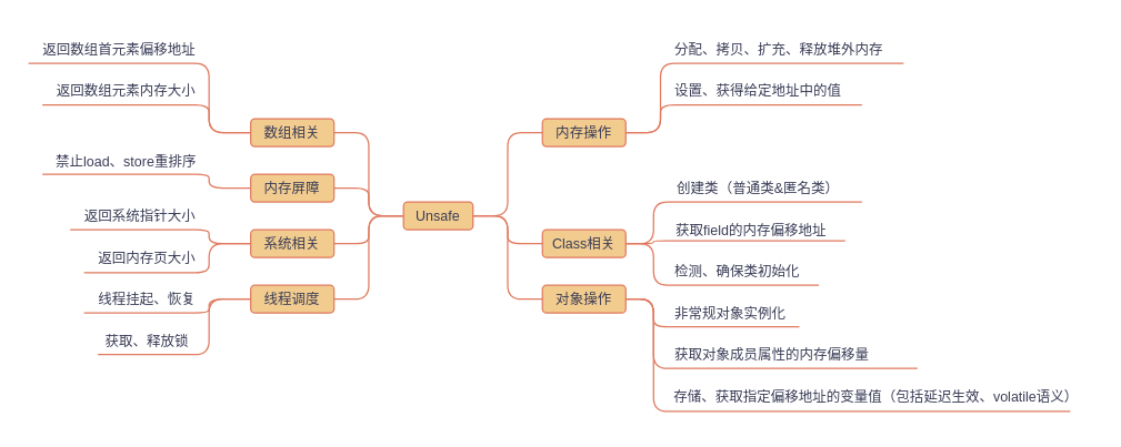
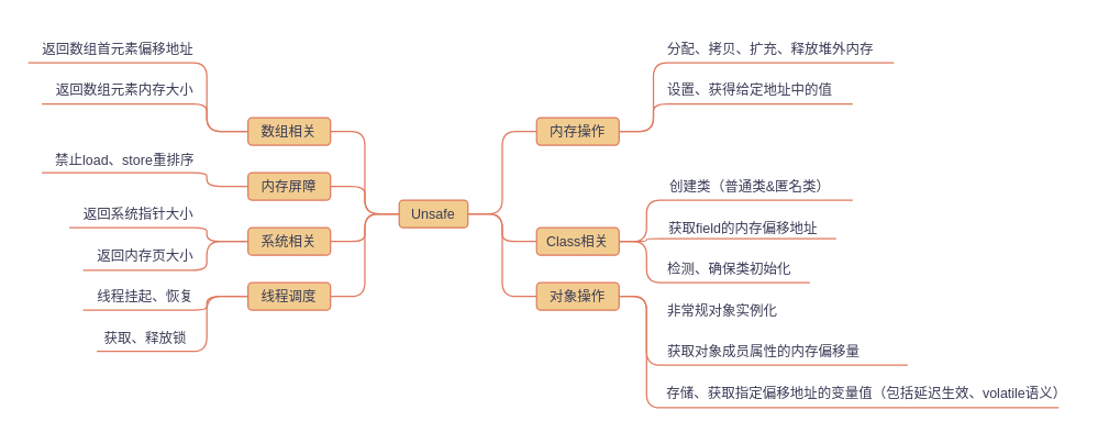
  <mxCell id="0" />
  <mxCell id="1" parent="0" />
  <mxCell id="2" style="edgeStyle=orthogonalEdgeStyle;rounded=1;orthogonalLoop=1;jettySize=auto;html=1;exitX=0;exitY=0.5;exitDx=0;exitDy=0;entryX=1;entryY=0.5;entryDx=0;entryDy=0;endArrow=none;endFill=0;labelBackgroundColor=#F4F1DE;strokeColor=#E07A5F;fontColor=#393C56;fontSize=10;" parent="1" source="9" target="12" edge="1"><mxGeometry relative="1" as="geometry" /></mxCell>
  <mxCell id="3" style="edgeStyle=orthogonalEdgeStyle;rounded=1;orthogonalLoop=1;jettySize=auto;html=1;exitX=0;exitY=0.5;exitDx=0;exitDy=0;entryX=1;entryY=0.5;entryDx=0;entryDy=0;endArrow=none;endFill=0;labelBackgroundColor=#F4F1DE;strokeColor=#E07A5F;fontColor=#393C56;fontSize=10;" parent="1" source="9" target="14" edge="1"><mxGeometry relative="1" as="geometry" /></mxCell>
  <mxCell id="4" style="edgeStyle=orthogonalEdgeStyle;rounded=1;orthogonalLoop=1;jettySize=auto;html=1;exitX=0;exitY=0.5;exitDx=0;exitDy=0;entryX=1;entryY=0.5;entryDx=0;entryDy=0;endArrow=none;endFill=0;labelBackgroundColor=#F4F1DE;strokeColor=#E07A5F;fontColor=#393C56;fontSize=10;" parent="1" source="9" target="17" edge="1"><mxGeometry relative="1" as="geometry" /></mxCell>
  <mxCell id="5" style="edgeStyle=orthogonalEdgeStyle;rounded=1;orthogonalLoop=1;jettySize=auto;html=1;exitX=0;exitY=0.5;exitDx=0;exitDy=0;entryX=1;entryY=0.5;entryDx=0;entryDy=0;endArrow=none;endFill=0;labelBackgroundColor=#F4F1DE;strokeColor=#E07A5F;fontColor=#393C56;fontSize=10;" parent="1" source="9" target="20" edge="1"><mxGeometry relative="1" as="geometry" /></mxCell>
  <mxCell id="6" style="edgeStyle=orthogonalEdgeStyle;rounded=1;orthogonalLoop=1;jettySize=auto;html=1;exitX=1;exitY=0.5;exitDx=0;exitDy=0;entryX=0;entryY=0.5;entryDx=0;entryDy=0;endArrow=none;endFill=0;labelBackgroundColor=#F4F1DE;strokeColor=#E07A5F;fontColor=#393C56;fontSize=10;" parent="1" source="9" target="22" edge="1"><mxGeometry relative="1" as="geometry" /></mxCell>
  <mxCell id="7" style="edgeStyle=orthogonalEdgeStyle;rounded=1;orthogonalLoop=1;jettySize=auto;html=1;exitX=1;exitY=0.5;exitDx=0;exitDy=0;entryX=0;entryY=0.5;entryDx=0;entryDy=0;endArrow=none;endFill=0;labelBackgroundColor=#F4F1DE;strokeColor=#E07A5F;fontColor=#393C56;fontSize=10;" parent="1" source="9" target="26" edge="1"><mxGeometry relative="1" as="geometry" /></mxCell>
  <mxCell id="8" style="edgeStyle=orthogonalEdgeStyle;rounded=1;orthogonalLoop=1;jettySize=auto;html=1;exitX=1;exitY=0.5;exitDx=0;exitDy=0;entryX=0;entryY=0.5;entryDx=0;entryDy=0;endArrow=none;endFill=0;labelBackgroundColor=#F4F1DE;strokeColor=#E07A5F;fontColor=#393C56;fontSize=10;" parent="1" source="9" target="28" edge="1"><mxGeometry relative="1" as="geometry" /></mxCell>
  <mxCell id="9" value="Unsafe" style="rounded=1;whiteSpace=wrap;html=1;fillColor=#F2CC8F;strokeColor=#E07A5F;fontColor=#393C56;fontSize=10;" parent="1" vertex="1"><mxGeometry x="290" y="145" width="50" height="20" as="geometry" /></mxCell>
  <mxCell id="10" style="edgeStyle=orthogonalEdgeStyle;curved=0;rounded=1;sketch=0;orthogonalLoop=1;jettySize=auto;html=1;exitX=0;exitY=0.5;exitDx=0;exitDy=0;endArrow=none;endFill=0;labelBackgroundColor=#F4F1DE;strokeColor=#E07A5F;fontColor=#393C56;fontSize=10;" parent="1" source="12" edge="1"><mxGeometry relative="1" as="geometry"><mxPoint x="30" y="75" as="targetPoint" /><Array as="points"><mxPoint x="150" y="95" /><mxPoint x="150" y="75" /></Array></mxGeometry></mxCell>
  <mxCell id="11" style="edgeStyle=orthogonalEdgeStyle;curved=0;rounded=1;sketch=0;orthogonalLoop=1;jettySize=auto;html=1;exitX=0;exitY=0.5;exitDx=0;exitDy=0;endArrow=none;endFill=0;labelBackgroundColor=#F4F1DE;strokeColor=#E07A5F;fontColor=#393C56;fontSize=10;" parent="1" source="12" edge="1"><mxGeometry relative="1" as="geometry"><mxPoint x="20" y="45" as="targetPoint" /><Array as="points"><mxPoint x="150" y="95" /><mxPoint x="150" y="45" /></Array></mxGeometry></mxCell>
  <mxCell id="12" value="数组相关" style="rounded=1;whiteSpace=wrap;html=1;fillColor=#F2CC8F;strokeColor=#E07A5F;fontColor=#393C56;fontSize=10;" parent="1" vertex="1"><mxGeometry x="180" y="85" width="60" height="20" as="geometry" /></mxCell>
  <mxCell id="13" style="edgeStyle=orthogonalEdgeStyle;curved=0;rounded=1;sketch=0;orthogonalLoop=1;jettySize=auto;html=1;exitX=0;exitY=0.5;exitDx=0;exitDy=0;endArrow=none;endFill=0;labelBackgroundColor=#F4F1DE;strokeColor=#E07A5F;fontColor=#393C56;fontSize=10;" parent="1" source="14" edge="1"><mxGeometry relative="1" as="geometry"><mxPoint x="30" y="125" as="targetPoint" /><Array as="points"><mxPoint x="150" y="135" /><mxPoint x="150" y="125" /></Array></mxGeometry></mxCell>
  <mxCell id="14" value="内存屏障" style="rounded=1;whiteSpace=wrap;html=1;fillColor=#F2CC8F;strokeColor=#E07A5F;fontColor=#393C56;fontSize=10;" parent="1" vertex="1"><mxGeometry x="180" y="125" width="60" height="20" as="geometry" /></mxCell>
  <mxCell id="15" style="edgeStyle=orthogonalEdgeStyle;curved=0;rounded=1;sketch=0;orthogonalLoop=1;jettySize=auto;html=1;exitX=0;exitY=0.5;exitDx=0;exitDy=0;endArrow=none;endFill=0;labelBackgroundColor=#F4F1DE;strokeColor=#E07A5F;fontColor=#393C56;fontSize=10;" parent="1" source="17" edge="1"><mxGeometry relative="1" as="geometry"><mxPoint x="50" y="165" as="targetPoint" /><Array as="points"><mxPoint x="150" y="175" /><mxPoint x="150" y="165" /></Array></mxGeometry></mxCell>
  <mxCell id="16" style="edgeStyle=orthogonalEdgeStyle;curved=0;rounded=1;sketch=0;orthogonalLoop=1;jettySize=auto;html=1;exitX=0;exitY=0.5;exitDx=0;exitDy=0;endArrow=none;endFill=0;labelBackgroundColor=#F4F1DE;strokeColor=#E07A5F;fontColor=#393C56;fontSize=10;" parent="1" source="17" edge="1"><mxGeometry relative="1" as="geometry"><mxPoint x="60" y="196" as="targetPoint" /><Array as="points"><mxPoint x="150" y="175" /><mxPoint x="150" y="196" /></Array></mxGeometry></mxCell>
  <mxCell id="17" value="系统相关" style="rounded=1;whiteSpace=wrap;html=1;fillColor=#F2CC8F;strokeColor=#E07A5F;fontColor=#393C56;fontSize=10;" parent="1" vertex="1"><mxGeometry x="180" y="165" width="60" height="20" as="geometry" /></mxCell>
  <mxCell id="18" style="edgeStyle=orthogonalEdgeStyle;curved=0;rounded=1;sketch=0;orthogonalLoop=1;jettySize=auto;html=1;exitX=0;exitY=0.5;exitDx=0;exitDy=0;endArrow=none;endFill=0;labelBackgroundColor=#F4F1DE;strokeColor=#E07A5F;fontColor=#393C56;fontSize=10;" parent="1" source="20" edge="1"><mxGeometry relative="1" as="geometry"><mxPoint x="60" y="225" as="targetPoint" /><Array as="points"><mxPoint x="150" y="215" /><mxPoint x="150" y="225" /></Array></mxGeometry></mxCell>
  <mxCell id="19" style="edgeStyle=orthogonalEdgeStyle;curved=0;rounded=1;sketch=0;orthogonalLoop=1;jettySize=auto;html=1;exitX=0;exitY=0.5;exitDx=0;exitDy=0;endArrow=none;endFill=0;labelBackgroundColor=#F4F1DE;strokeColor=#E07A5F;fontColor=#393C56;fontSize=10;" parent="1" source="20" edge="1"><mxGeometry relative="1" as="geometry"><mxPoint x="70" y="255" as="targetPoint" /><Array as="points"><mxPoint x="150" y="215" /><mxPoint x="150" y="255" /></Array></mxGeometry></mxCell>
  <mxCell id="20" value="线程调度" style="rounded=1;whiteSpace=wrap;html=1;fillColor=#F2CC8F;strokeColor=#E07A5F;fontColor=#393C56;fontSize=10;" parent="1" vertex="1"><mxGeometry x="180" y="205" width="60" height="20" as="geometry" /></mxCell>
  <mxCell id="21" style="edgeStyle=orthogonalEdgeStyle;curved=0;rounded=1;sketch=0;orthogonalLoop=1;jettySize=auto;html=1;exitX=1;exitY=0.5;exitDx=0;exitDy=0;endArrow=none;endFill=0;labelBackgroundColor=#F4F1DE;strokeColor=#E07A5F;fontColor=#393C56;fontSize=10;" parent="1" source="22" edge="1"><mxGeometry relative="1" as="geometry"><mxPoint x="650" y="45" as="targetPoint" /><Array as="points"><mxPoint x="475" y="95" /><mxPoint x="475" y="45" /><mxPoint x="500" y="45" /></Array></mxGeometry></mxCell>
  <mxCell id="22" value="内存操作" style="rounded=1;whiteSpace=wrap;html=1;fillColor=#F2CC8F;strokeColor=#E07A5F;fontColor=#393C56;fontSize=10;" parent="1" vertex="1"><mxGeometry x="390" y="85" width="60" height="20" as="geometry" /></mxCell>
  <mxCell id="23" style="edgeStyle=orthogonalEdgeStyle;curved=0;rounded=1;sketch=0;orthogonalLoop=1;jettySize=auto;html=1;exitX=1;exitY=0.5;exitDx=0;exitDy=0;endArrow=none;endFill=0;labelBackgroundColor=#F4F1DE;strokeColor=#E07A5F;fontColor=#393C56;fontSize=10;" parent="1" source="26" edge="1"><mxGeometry relative="1" as="geometry"><mxPoint x="620" y="145" as="targetPoint" /><Array as="points"><mxPoint x="470" y="175" /><mxPoint x="470" y="145" /><mxPoint x="620" y="145" /></Array></mxGeometry></mxCell>
  <mxCell id="24" style="edgeStyle=orthogonalEdgeStyle;curved=0;rounded=1;sketch=0;orthogonalLoop=1;jettySize=auto;html=1;exitX=1;exitY=0.5;exitDx=0;exitDy=0;endArrow=none;endFill=0;labelBackgroundColor=#F4F1DE;strokeColor=#E07A5F;fontColor=#393C56;fontSize=10;entryX=1.023;entryY=0.767;entryDx=0;entryDy=0;entryPerimeter=0;" parent="1" source="26" edge="1" target="33"><mxGeometry relative="1" as="geometry"><mxPoint x="640" y="175" as="targetPoint" /></mxGeometry></mxCell>
  <mxCell id="25" style="edgeStyle=orthogonalEdgeStyle;curved=0;rounded=1;sketch=0;orthogonalLoop=1;jettySize=auto;html=1;exitX=1;exitY=0.5;exitDx=0;exitDy=0;endArrow=none;endFill=0;labelBackgroundColor=#F4F1DE;strokeColor=#E07A5F;fontColor=#393C56;fontSize=10;entryX=1.036;entryY=0.833;entryDx=0;entryDy=0;entryPerimeter=0;" parent="1" source="26" edge="1" target="34"><mxGeometry relative="1" as="geometry"><mxPoint x="620" y="205" as="targetPoint" /><Array as="points"><mxPoint x="470" y="175" /><mxPoint x="470" y="205" /></Array></mxGeometry></mxCell>
  <mxCell id="26" value="Class相关" style="rounded=1;whiteSpace=wrap;html=1;fillColor=#F2CC8F;strokeColor=#E07A5F;fontColor=#393C56;fontSize=10;" parent="1" vertex="1"><mxGeometry x="390" y="165" width="60" height="20" as="geometry" /></mxCell>
- <mxCell id="27" style="edgeStyle=orthogonalEdgeStyle;curved=0;rounded=1;sketch=0;orthogonalLoop=1;jettySize=auto;html=1;exitX=1;exitY=0.5;exitDx=0;exitDy=0;endArrow=none;endFill=0;labelBackgroundColor=#F4F1DE;strokeColor=#E07A5F;fontColor=#393C56;fontSize=10;entryX=1;entryY=0.833;entryDx=0;entryDy=0;entryPerimeter=0;" parent="1" source="28" edge="1" target="38"><mxGeometry relative="1" as="geometry"><mxPoint x="600" y="235" as="targetPoint" /><Array as="points"><mxPoint x="470" y="215" /><mxPoint x="470" y="235" /></Array></mxGeometry></mxCell>
  <mxCell id="28" value="对象操作" style="rounded=1;whiteSpace=wrap;html=1;fillColor=#F2CC8F;strokeColor=#E07A5F;fontColor=#393C56;fontSize=10;" parent="1" vertex="1"><mxGeometry x="390" y="205" width="60" height="20" as="geometry" /></mxCell>
  <mxCell id="29" value="分配、拷贝、扩充、释放堆外内存" style="text;html=1;resizable=0;autosize=1;align=center;verticalAlign=middle;points=[];fillColor=none;strokeColor=none;rounded=0;sketch=0;fontColor=#393C56;fontSize=10;" parent="1" vertex="1"><mxGeometry x="475" y="20" width="170" height="30" as="geometry" /></mxCell>
  <mxCell id="30" style="edgeStyle=orthogonalEdgeStyle;curved=0;rounded=1;sketch=0;orthogonalLoop=1;jettySize=auto;html=1;exitX=1;exitY=0.5;exitDx=0;exitDy=0;endArrow=none;endFill=0;labelBackgroundColor=#F4F1DE;strokeColor=#E07A5F;fontColor=#393C56;fontSize=10;" parent="1" edge="1"><mxGeometry relative="1" as="geometry"><mxPoint x="620" y="75" as="targetPoint" /><mxPoint x="450" y="95" as="sourcePoint" /><Array as="points"><mxPoint x="475" y="95" /><mxPoint x="475" y="75" /></Array></mxGeometry></mxCell>
  <mxCell id="31" value="设置、获得给定地址中的值" style="text;html=1;resizable=0;autosize=1;align=center;verticalAlign=middle;points=[];fillColor=none;strokeColor=none;rounded=0;sketch=0;fontColor=#393C56;fontSize=10;" parent="1" vertex="1"><mxGeometry x="475" y="50" width="140" height="30" as="geometry" /></mxCell>
  <mxCell id="32" value="创建类（普通类&amp;amp;匿名类）" style="text;html=1;resizable=0;autosize=1;align=center;verticalAlign=middle;points=[];fillColor=none;strokeColor=none;rounded=0;sketch=0;fontColor=#393C56;fontSize=10;" parent="1" vertex="1"><mxGeometry x="475" y="120" width="140" height="30" as="geometry" /></mxCell>
  <mxCell id="33" value="获取field的内存偏移地址" style="text;html=1;resizable=0;autosize=1;align=center;verticalAlign=middle;points=[];fillColor=none;strokeColor=none;rounded=0;sketch=0;fontColor=#393C56;fontSize=10;" parent="1" vertex="1"><mxGeometry x="475" y="150" width="130" height="30" as="geometry" /></mxCell>
  <mxCell id="34" value="检测、确保类初始化" style="text;html=1;resizable=0;autosize=1;align=center;verticalAlign=middle;points=[];fillColor=none;strokeColor=none;rounded=0;sketch=0;fontColor=#393C56;fontSize=10;" parent="1" vertex="1"><mxGeometry x="475" y="180" width="110" height="30" as="geometry" /></mxCell>
  <mxCell id="35" style="edgeStyle=orthogonalEdgeStyle;curved=0;rounded=1;sketch=0;orthogonalLoop=1;jettySize=auto;html=1;exitX=1;exitY=0.5;exitDx=0;exitDy=0;endArrow=none;endFill=0;labelBackgroundColor=#F4F1DE;strokeColor=#E07A5F;fontColor=#393C56;fontSize=10;" parent="1" edge="1"><mxGeometry relative="1" as="geometry"><mxPoint x="660" y="265" as="targetPoint" /><mxPoint x="450" y="215" as="sourcePoint" /><Array as="points"><mxPoint x="470" y="215" /><mxPoint x="470" y="265" /><mxPoint x="640" y="265" /></Array></mxGeometry></mxCell>
  <mxCell id="36" style="edgeStyle=orthogonalEdgeStyle;curved=0;rounded=1;sketch=0;orthogonalLoop=1;jettySize=auto;html=1;exitX=1;exitY=0.5;exitDx=0;exitDy=0;endArrow=none;endFill=0;labelBackgroundColor=#F4F1DE;strokeColor=#E07A5F;fontColor=#393C56;fontSize=10;" parent="1" edge="1"><mxGeometry relative="1" as="geometry"><mxPoint x="770" y="296" as="targetPoint" /><mxPoint x="450" y="215" as="sourcePoint" /><Array as="points"><mxPoint x="470" y="215" /><mxPoint x="470" y="296" /></Array></mxGeometry></mxCell>
  <mxCell id="37" value="获取对象成员属性的内存偏移量" style="text;html=1;resizable=0;autosize=1;align=center;verticalAlign=middle;points=[];fillColor=none;strokeColor=none;rounded=0;sketch=0;fontColor=#393C56;fontSize=10;" parent="1" vertex="1"><mxGeometry x="475" y="240" width="160" height="30" as="geometry" /></mxCell>
  <mxCell id="38" value="非常规对象实例化" style="text;html=1;resizable=0;autosize=1;align=center;verticalAlign=middle;points=[];fillColor=none;strokeColor=none;rounded=0;sketch=0;fontColor=#393C56;fontSize=10;" parent="1" vertex="1"><mxGeometry x="475" y="210" width="100" height="30" as="geometry" /></mxCell>
  <mxCell id="39" value="存储、获取指定偏移地址的变量值（包括延迟生效、volatile语义）" style="text;html=1;resizable=0;autosize=1;align=center;verticalAlign=middle;points=[];fillColor=none;strokeColor=none;rounded=0;sketch=0;fontColor=#393C56;fontSize=10;" vertex="1" parent="1"><mxGeometry x="475" y="270" width="310" height="30" as="geometry" /></mxCell>
  <mxCell id="40" value="返回数组元素内存大小" style="text;html=1;resizable=0;autosize=1;align=center;verticalAlign=middle;points=[];fillColor=none;strokeColor=none;rounded=0;sketch=0;fontColor=#393C56;fontSize=10;" vertex="1" parent="1"><mxGeometry x="30" y="50" width="120" height="30" as="geometry" /></mxCell>
  <mxCell id="41" value="禁止load、store重排序" style="text;html=1;resizable=0;autosize=1;align=center;verticalAlign=middle;points=[];fillColor=none;strokeColor=none;rounded=0;sketch=0;fontColor=#393C56;fontSize=10;" vertex="1" parent="1"><mxGeometry x="30" y="101" width="120" height="30" as="geometry" /></mxCell>
  <mxCell id="42" value="返回系统指针大小" style="text;html=1;resizable=0;autosize=1;align=center;verticalAlign=middle;points=[];fillColor=none;strokeColor=none;rounded=0;sketch=0;fontColor=#393C56;fontSize=10;" vertex="1" parent="1"><mxGeometry x="50" y="140" width="100" height="30" as="geometry" /></mxCell>
  <mxCell id="43" value="返回内存页大小" style="text;html=1;resizable=0;autosize=1;align=center;verticalAlign=middle;points=[];fillColor=none;strokeColor=none;rounded=0;sketch=0;fontColor=#393C56;fontSize=10;" vertex="1" parent="1"><mxGeometry x="60" y="170" width="90" height="30" as="geometry" /></mxCell>
  <mxCell id="44" value="线程挂起、恢复" style="text;html=1;resizable=0;autosize=1;align=center;verticalAlign=middle;points=[];fillColor=none;strokeColor=none;rounded=0;sketch=0;fontColor=#393C56;fontSize=10;" vertex="1" parent="1"><mxGeometry x="60" y="200" width="90" height="30" as="geometry" /></mxCell>
  <mxCell id="45" value="获取、释放锁" style="text;html=1;resizable=0;autosize=1;align=center;verticalAlign=middle;points=[];fillColor=none;strokeColor=none;rounded=0;sketch=0;fontColor=#393C56;fontSize=10;" vertex="1" parent="1"><mxGeometry x="65" y="230" width="80" height="30" as="geometry" /></mxCell>
  <mxCell id="46" value="返回数组首元素偏移地址" style="text;html=1;resizable=0;autosize=1;align=center;verticalAlign=middle;points=[];fillColor=none;strokeColor=none;rounded=0;sketch=0;fontColor=#393C56;fontSize=10;" vertex="1" parent="1"><mxGeometry x="20" y="20" width="130" height="30" as="geometry" /></mxCell>
